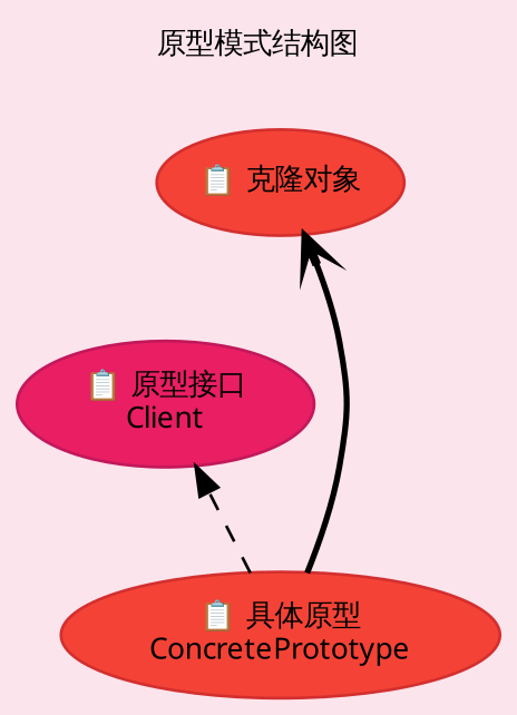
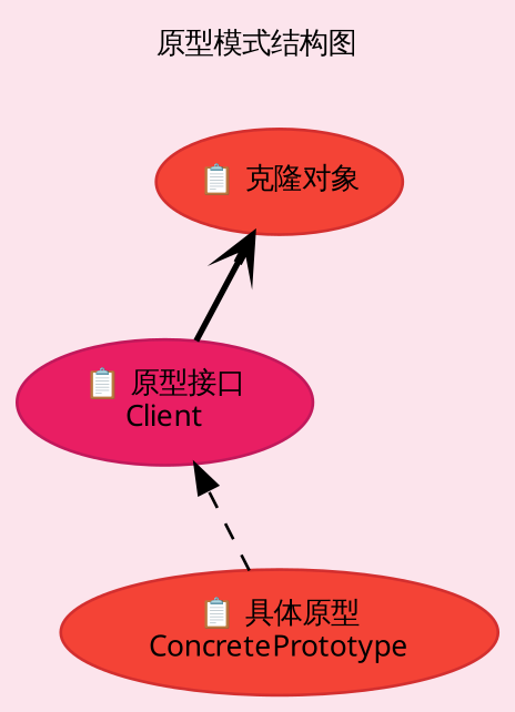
  digraph {
    bgcolor="#fce4ec"
    fontname="Microsoft YaHei"
    fontsize=10
    label="原型模式结构图"
    labelloc=t
    rankdir=BT
    node [color="#d32f2f" fillcolor="#f44336" fontname="Microsoft YaHei" fontsize=10 style="filled,rounded"]
    edge [fontname="Microsoft YaHei" fontsize=8]
    n1 [color="#c2185b" fillcolor="#e91e63" label="📋 原型接口\nClient"]
    n2 [label="📋 具体原型\nConcretePrototype"]
    n3 [label="📋 克隆对象"]
    n2 -> n1 [style=dashed]
-   n2 -> n3 [arrowhead=vee style=bold]
+   n1 -> n3 [arrowhead=vee style=bold]
  }
